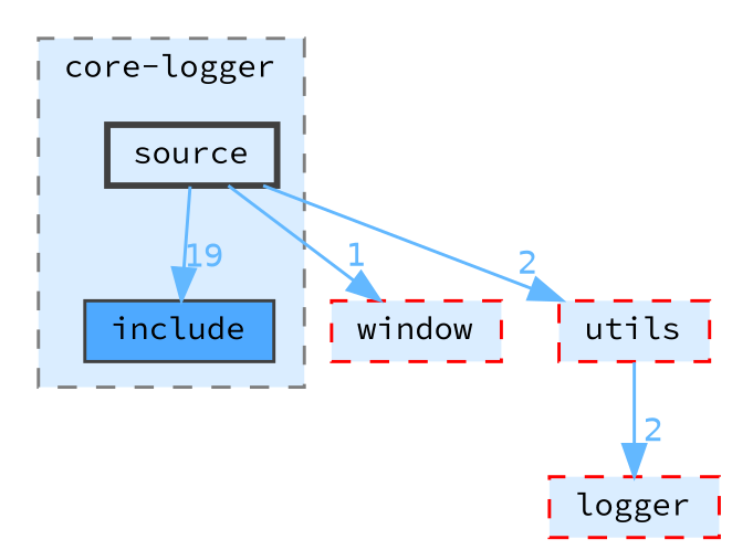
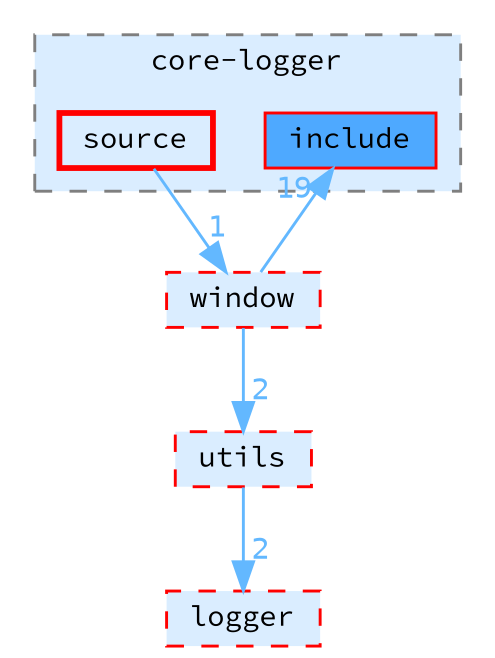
  digraph {
    compound=true
    fontname="Source Code Pro"
    node [color=red fillcolor="#daedff" fontname="Source Code Pro" fontsize=10 shape=box style="filled,dashed"]
    edge [color=steelblue1 fontcolor=steelblue1 fontname="Source Code Pro" fontsize=10 headlabel=2 labeldistance=1.5 labelfontname=Helvetica labelfontsize=10]
-   n1 [color=grey25 fillcolor="#4ea9ff" height=0.2 label=include style=filled width=0.4]
-   n2 [color=grey25 height=0.2 label=source style="filled,bold" width=0.4]
+   n1 [fillcolor="#4ea9ff" height=0.2 label=include style=filled width=0.4]
+   n2 [height=0.2 label=source style="filled,bold" width=0.4]
    n3 [height=0.2 label=window width=0.4]
    n4 [height=0.2 label=utils width=0.4]
    n5 [height=0.2 label=logger width=0.4]
    subgraph cluster_1 {
      bgcolor="#daedff"
      fontsize=10
      label="core-logger"
      pencolor=grey50
      style="filled,dashed"
      n1
      n2
    }
-   n2 -> n1 [headlabel=19]
+   n3 -> n1 [headlabel=19]
    n2 -> n3 [headlabel=1]
-   n2 -> n4
+   n3 -> n4
    n4 -> n5
  }
